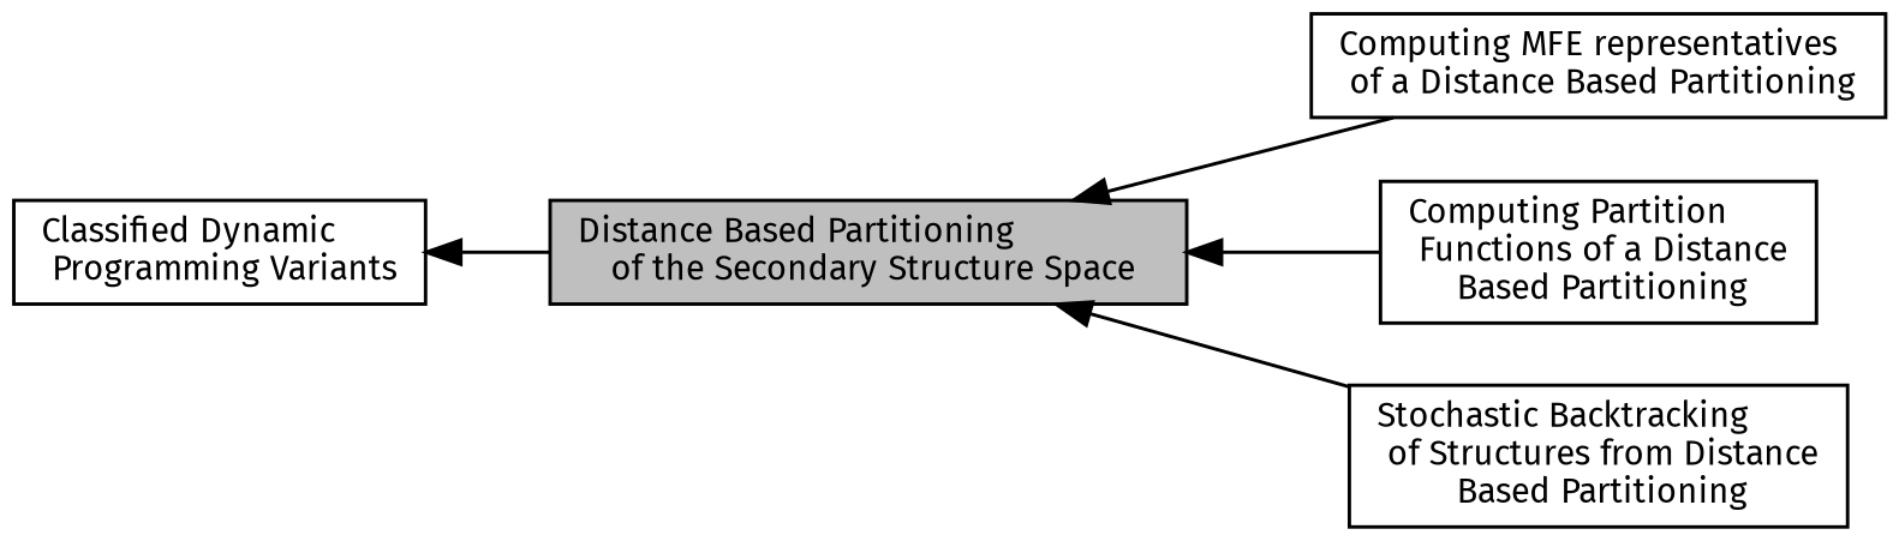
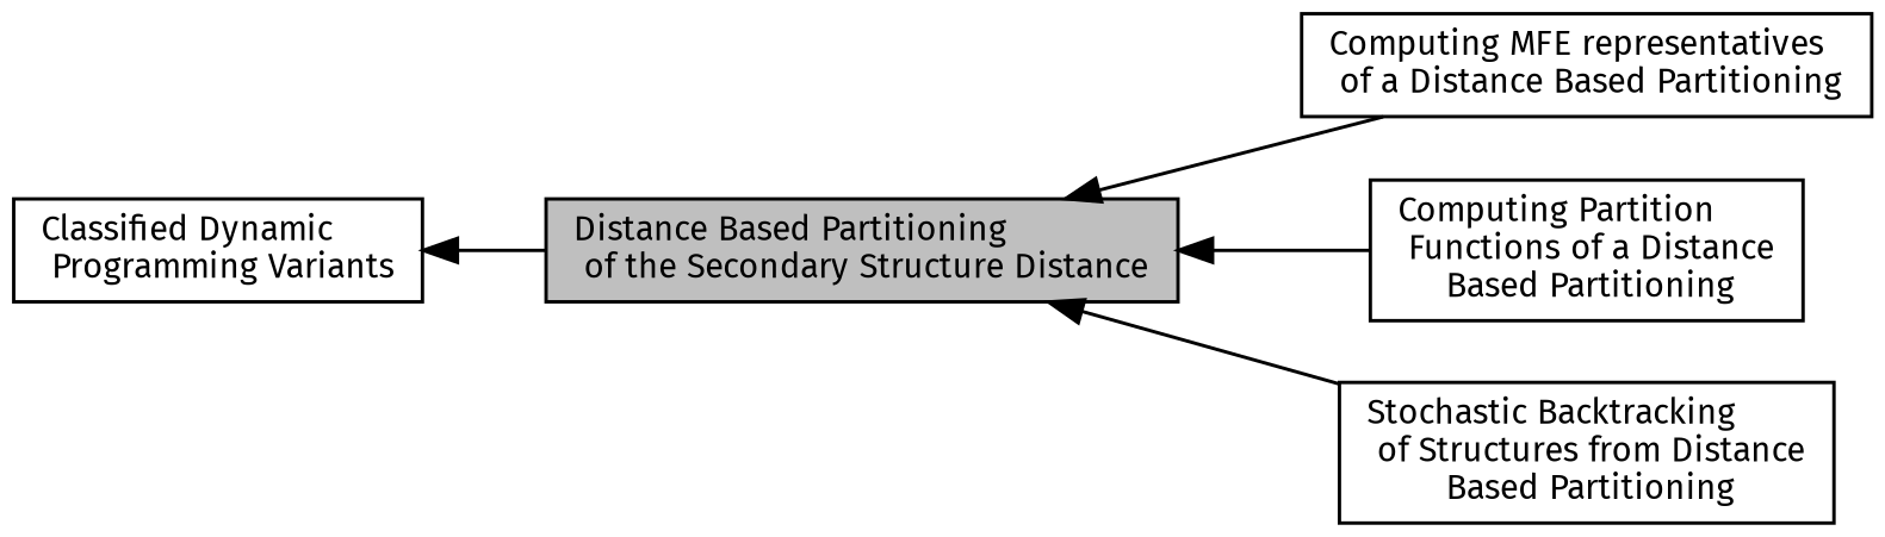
  digraph {
    rankdir=LR
    fontname="Fira Sans"
    node [color=black fontname="Fira Sans" fontsize=10 shape=box]
    edge [dir=back fontname="Fira Sans" fontsize=10 labelfontname=Helvetica labelfontsize=10 shape=plaintext style=solid]
    n1 [height=0.2 label="Classified Dynamic\l Programming Variants" width=0.4]
-   n2 [fillcolor=grey75 fontcolor=black height=0.2 label="Distance Based Partitioning\l of the Secondary Structure Space" style=filled width=0.4]
+   n2 [fillcolor=grey75 fontcolor=black height=0.2 label="Distance Based Partitioning\l of the Secondary Structure Distance" style=filled width=0.4]
    n3 [height=0.2 label="Computing MFE representatives\l of a Distance Based Partitioning" width=0.4]
    n4 [height=0.2 label="Computing Partition\l Functions of a Distance\l Based Partitioning" width=0.4]
    n5 [height=0.2 label="Stochastic Backtracking\l of Structures from Distance\l Based Partitioning" width=0.4]
    n1 -> n2
    n2 -> n3
    n2 -> n4
    n2 -> n5
  }
